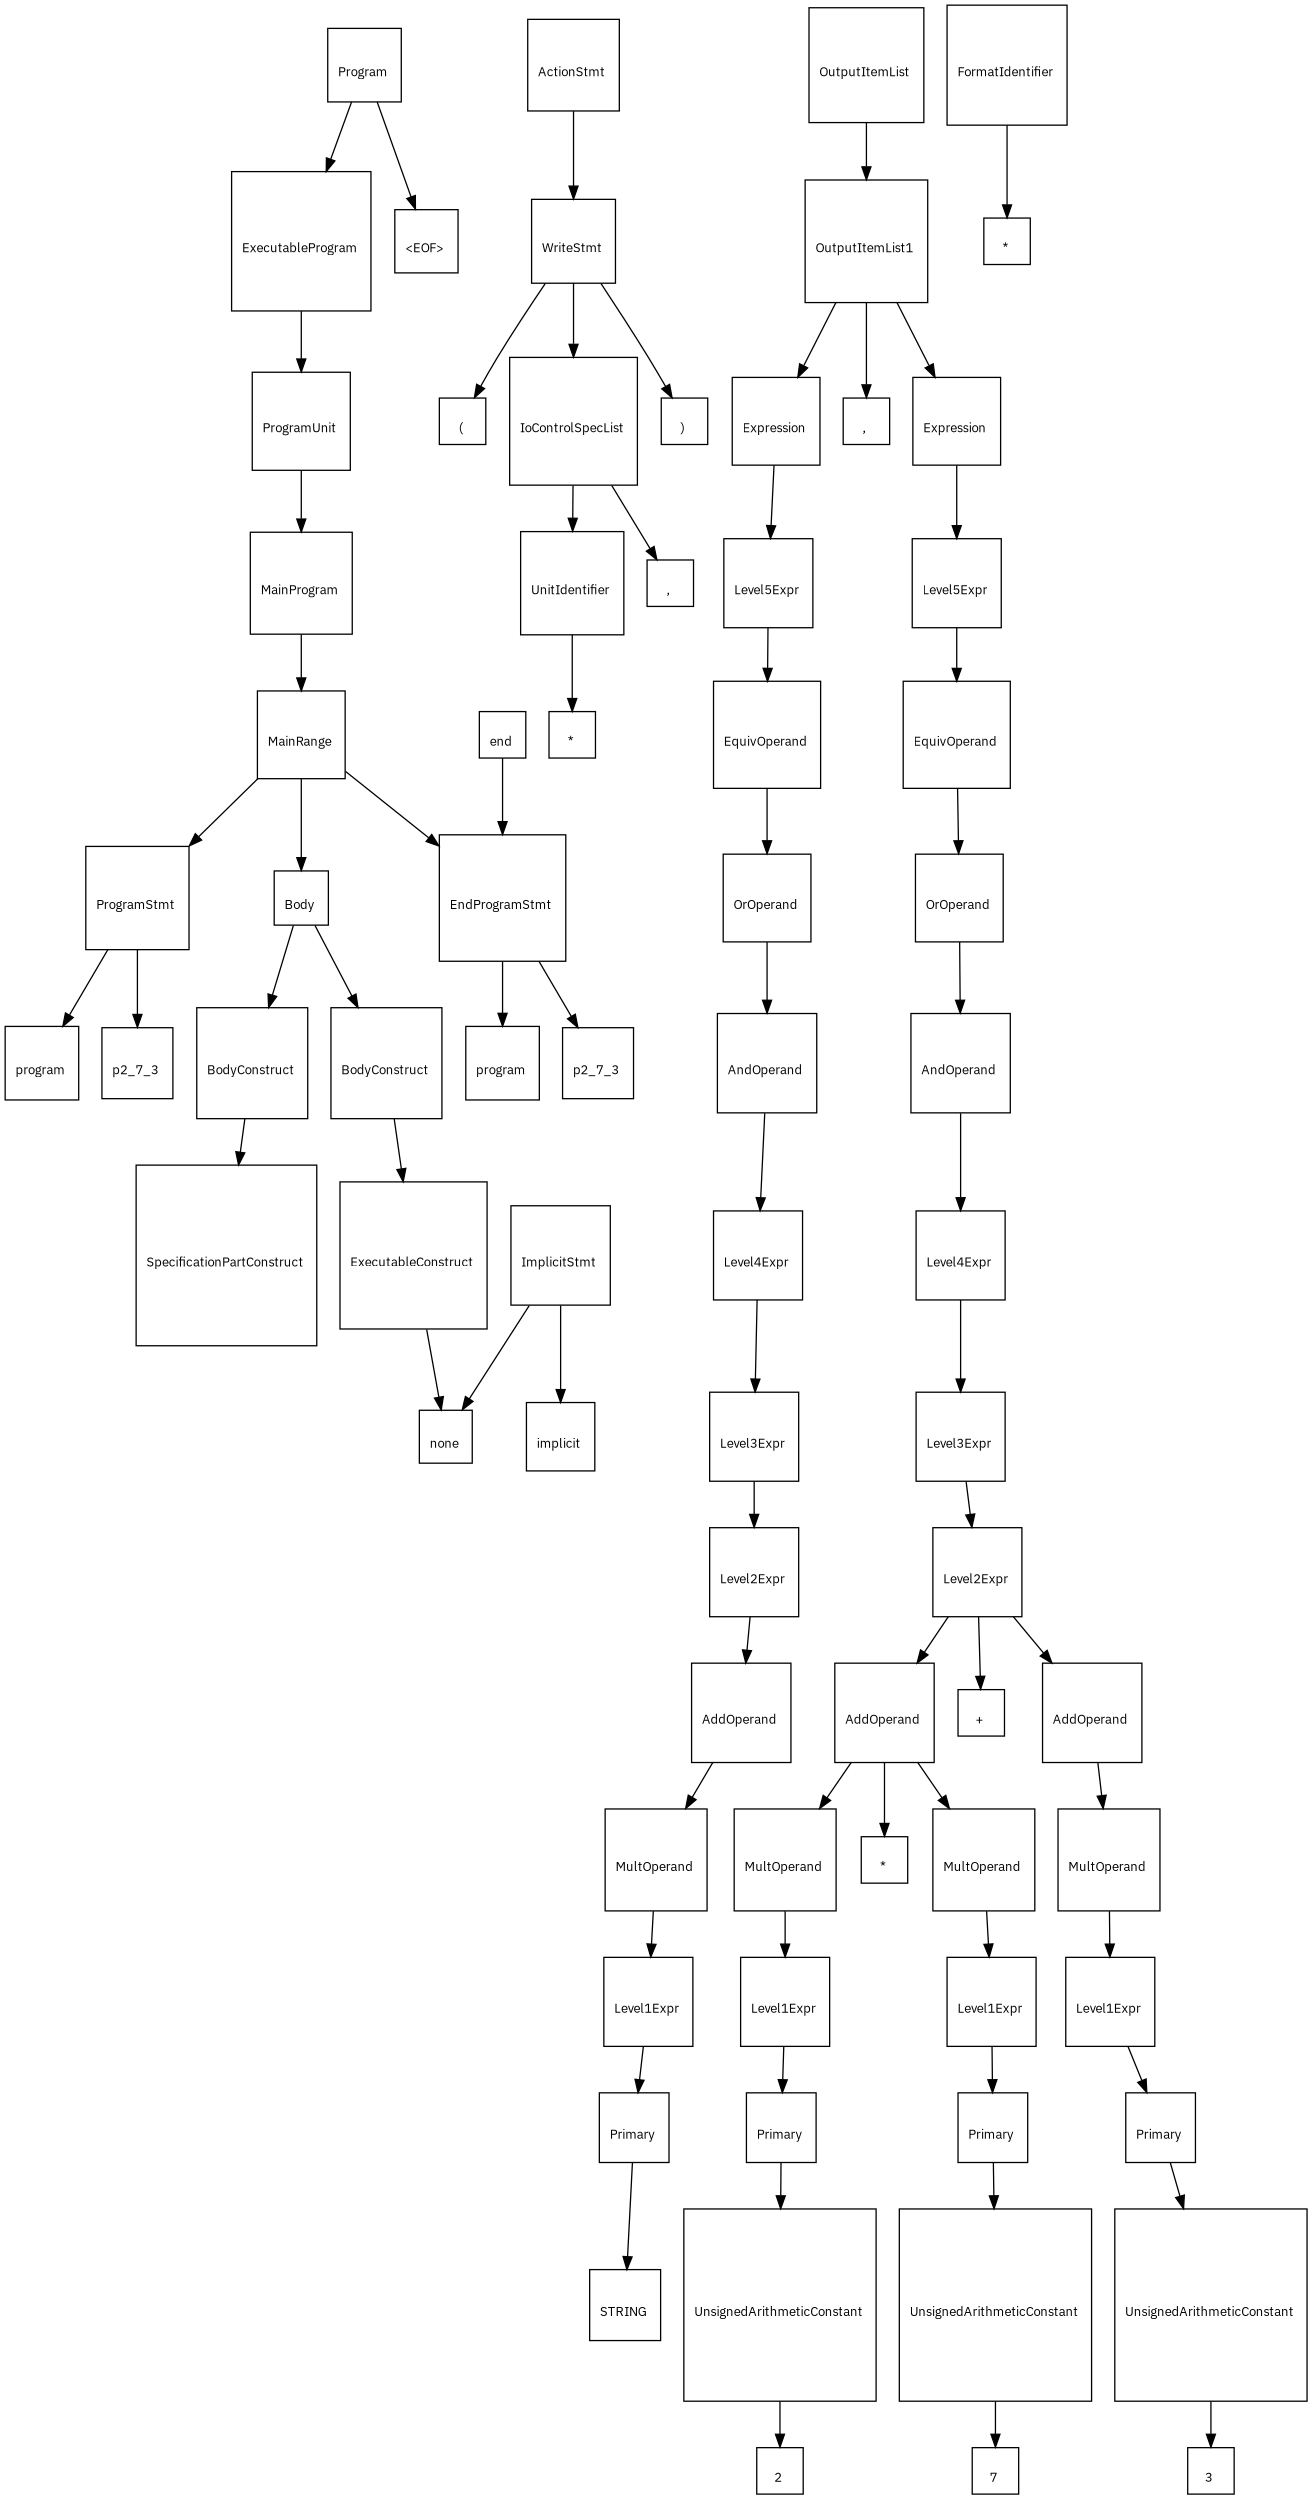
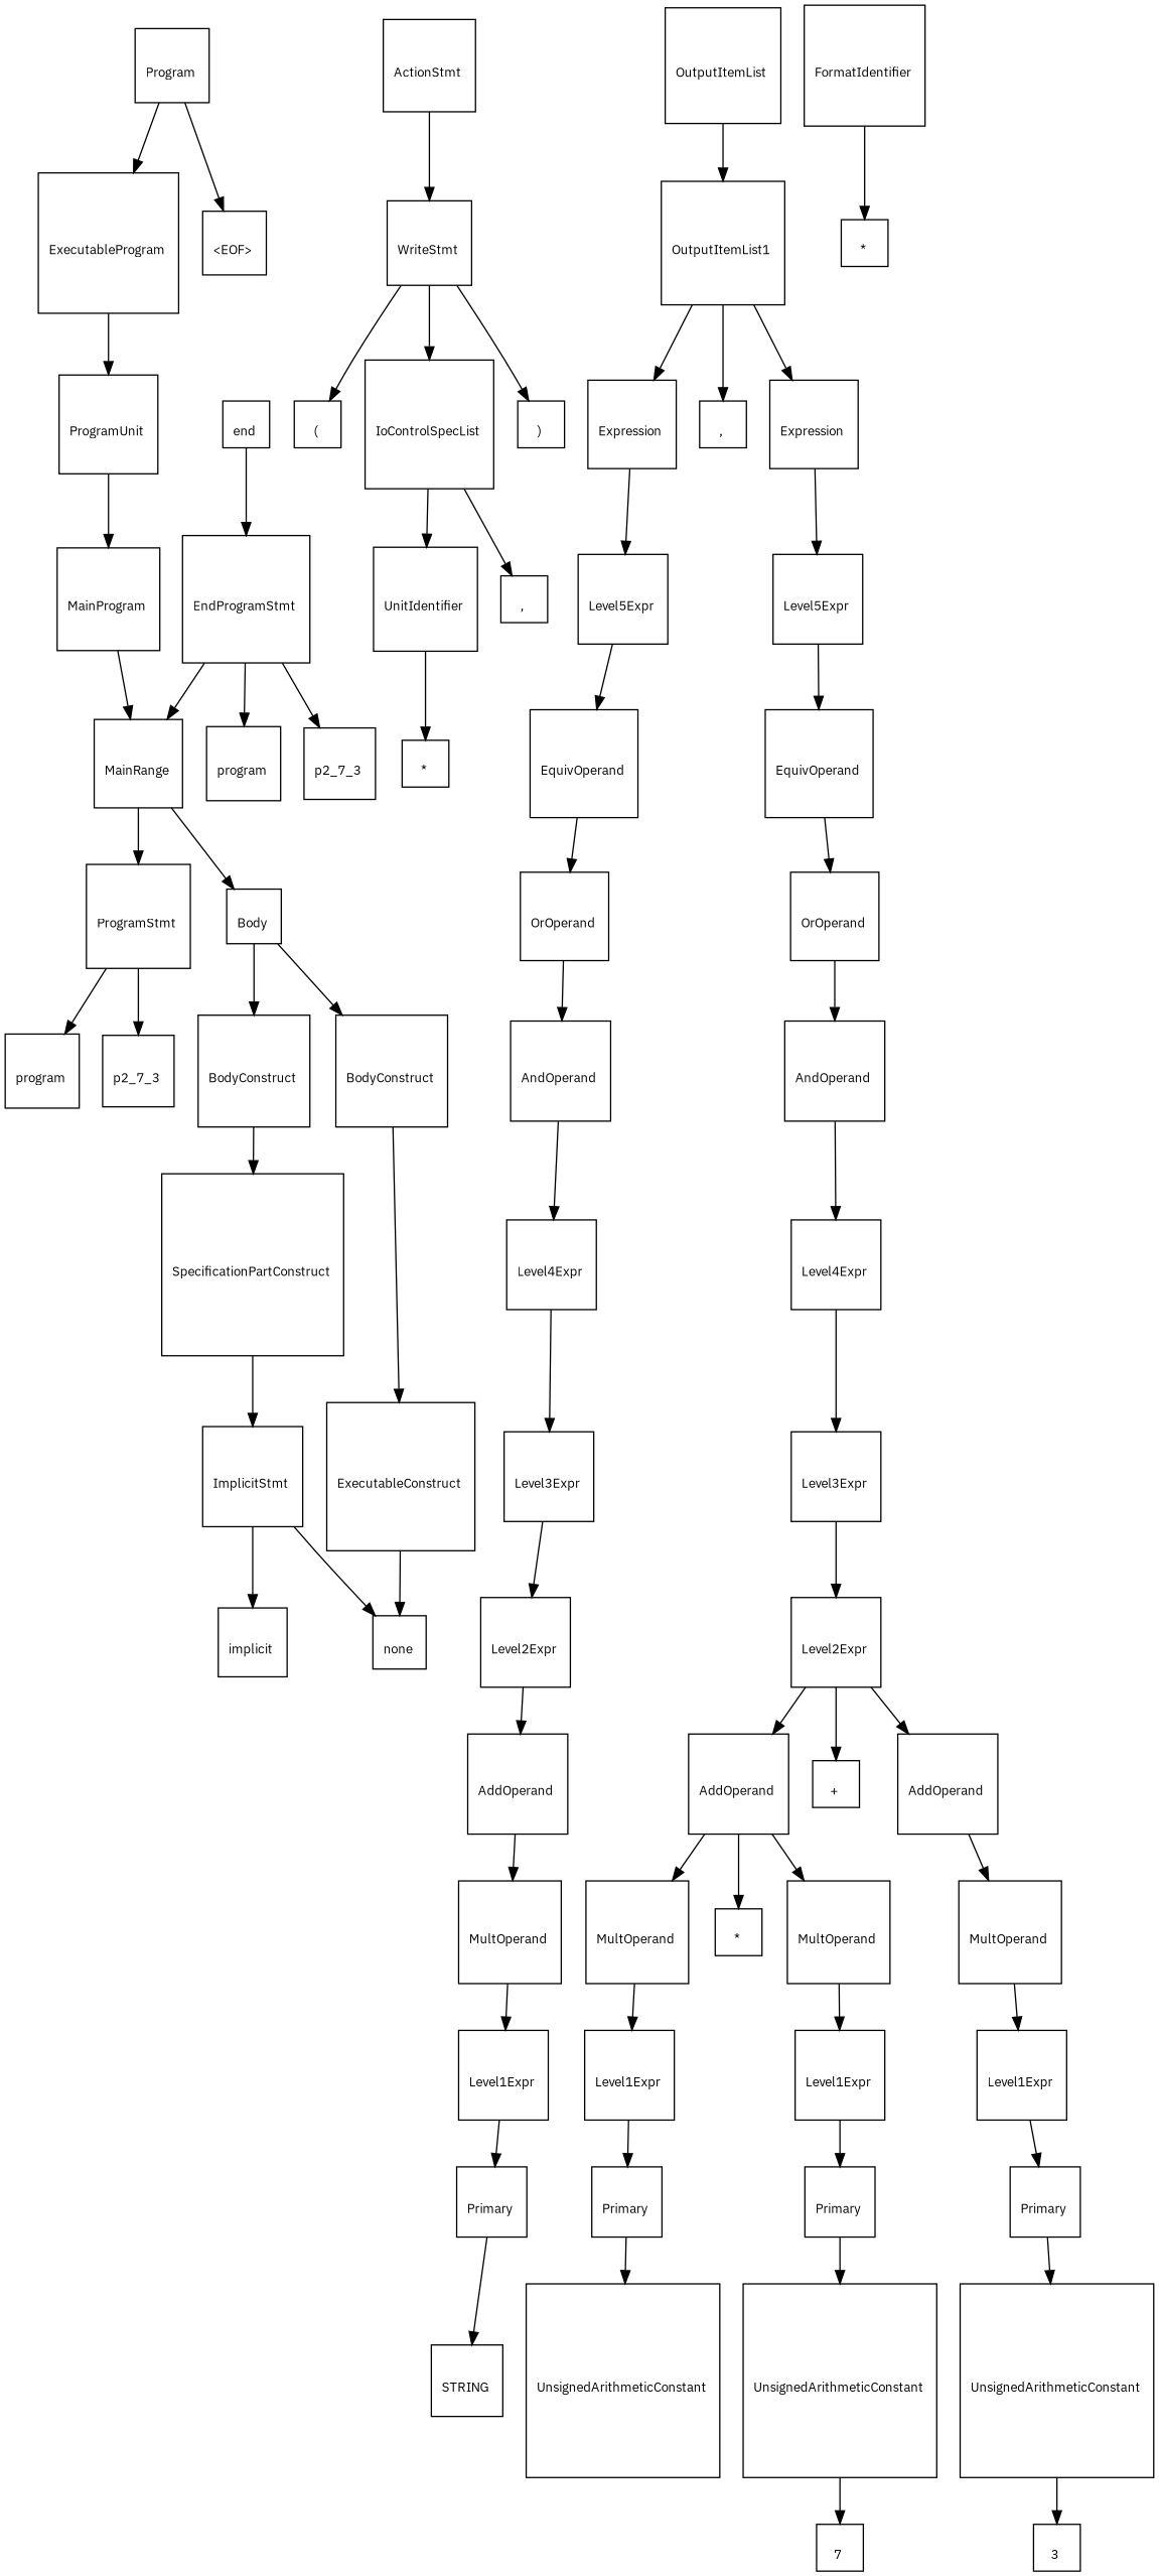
  digraph {
    fontname="IBM Plex Sans"
    node [fontname="IBM Plex Sans" fontsize=10 shape=square]
    edge [fontname="IBM Plex Sans"]
    n1 [label="\lProgram \n"]
    n2 [label="\lExecutableProgram \n"]
    n3 [label="\l&lt;EOF&gt; \n"]
    n4 [label="\lProgramUnit \n"]
    n5 [label="\lMainProgram \n"]
    n6 [label="\lMainRange \n"]
    n7 [label="\lProgramStmt \n"]
    n8 [label="\lprogram \n"]
    n9 [label="\lp2_7_3 \n"]
    n10 [label="\lBody \n"]
    n11 [label="\lEndProgramStmt \n"]
    n12 [label="\lBodyConstruct \n"]
    n13 [label="\lBodyConstruct \n"]
    n14 [label="\lprogram \n"]
    n15 [label="\lp2_7_3 \n"]
    n16 [label="\lSpecificationPartConstruct \n"]
    n17 [label="\lExecutableConstruct \n"]
    n18 [label="\lImplicitStmt \n"]
    n19 [label="\limplicit \n"]
    n20 [label="\lnone \n"]
    n21 [label="\lActionStmt \n"]
    n22 [label="\lWriteStmt \n"]
    n23 [label="\l( \n"]
    n24 [label="\lIoControlSpecList \n"]
    n25 [label="\l) \n"]
    n26 [label="\lUnitIdentifier \n"]
    n27 [label="\l, \n"]
    n28 [label="\lOutputItemList \n"]
    n29 [label="\lOutputItemList1 \n"]
    n30 [label="\l* \n"]
    n31 [label="\lFormatIdentifier \n"]
    n32 [label="\l* \n"]
    n33 [label="\lExpression \n"]
    n34 [label="\l, \n"]
    n35 [label="\lExpression \n"]
    n36 [label="\lLevel5Expr \n"]
    n37 [label="\lLevel5Expr \n"]
    n38 [label="\lEquivOperand \n"]
    n39 [label="\lOrOperand \n"]
    n40 [label="\lAndOperand \n"]
    n41 [label="\lLevel4Expr \n"]
    n42 [label="\lLevel3Expr \n"]
    n43 [label="\lLevel2Expr \n"]
    n44 [label="\lAddOperand \n"]
    n45 [label="\lMultOperand \n"]
    n46 [label="\lLevel1Expr \n"]
    n47 [label="\lPrimary \n"]
    n48 [label="\lSTRING \n"]
    n49 [label="\lEquivOperand \n"]
    n50 [label="\lOrOperand \n"]
    n51 [label="\lAndOperand \n"]
    n52 [label="\lLevel4Expr \n"]
    n53 [label="\lLevel3Expr \n"]
    n54 [label="\lLevel2Expr \n"]
    n55 [label="\lAddOperand \n"]
    n56 [label="\l+ \n"]
    n57 [label="\lAddOperand \n"]
    n58 [label="\lMultOperand \n"]
    n59 [label="\l* \n"]
    n60 [label="\lMultOperand \n"]
    n61 [label="\lMultOperand \n"]
    n62 [label="\lLevel1Expr \n"]
    n63 [label="\lLevel1Expr \n"]
    n64 [label="\lPrimary \n"]
    n65 [label="\lUnsignedArithmeticConstant \n"]
-   n66 [label="\l2 \n"]
    n67 [label="\lPrimary \n"]
    n68 [label="\lUnsignedArithmeticConstant \n"]
    n69 [label="\l7 \n"]
    n70 [label="\lLevel1Expr \n"]
    n71 [label="\lPrimary \n"]
    n72 [label="\lUnsignedArithmeticConstant \n"]
    n73 [label="\l3 \n"]
    n74 [label="\lend \n"]
    n1 -> n2
    n1 -> n3
    n2 -> n4
    n4 -> n5
    n5 -> n6
    n6 -> n7
    n6 -> n10
-   n6 -> n11
+   n11 -> n6
    n7 -> n8
    n7 -> n9
    n10 -> n12
    n10 -> n13
    n11 -> n14
    n11 -> n15
    n12 -> n16
    n13 -> n17
+   n16 -> n18
    n17 -> n20
    n18 -> n19
    n18 -> n20
    n21 -> n22
    n22 -> n23
    n22 -> n24
    n22 -> n25
    n24 -> n26
    n24 -> n27
    n26 -> n30
    n28 -> n29
    n29 -> n33
    n29 -> n34
    n29 -> n35
    n31 -> n32
    n33 -> n36
    n35 -> n37
    n36 -> n38
    n37 -> n49
    n38 -> n39
    n39 -> n40
    n40 -> n41
    n41 -> n42
    n42 -> n43
    n43 -> n44
    n44 -> n45
    n45 -> n46
    n46 -> n47
    n47 -> n48
    n49 -> n50
    n50 -> n51
    n51 -> n52
    n52 -> n53
    n53 -> n54
    n54 -> n55
    n54 -> n56
    n54 -> n57
    n55 -> n58
    n55 -> n59
    n55 -> n60
    n57 -> n61
    n58 -> n62
    n60 -> n63
    n61 -> n70
    n62 -> n64
    n63 -> n67
    n64 -> n65
-   n65 -> n66
    n67 -> n68
    n68 -> n69
    n70 -> n71
    n71 -> n72
    n72 -> n73
    n74 -> n11
  }
